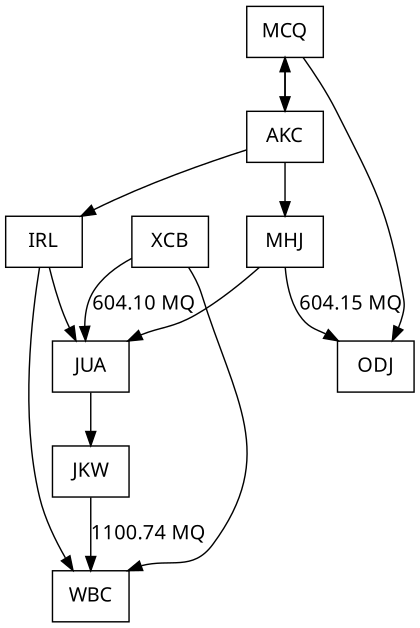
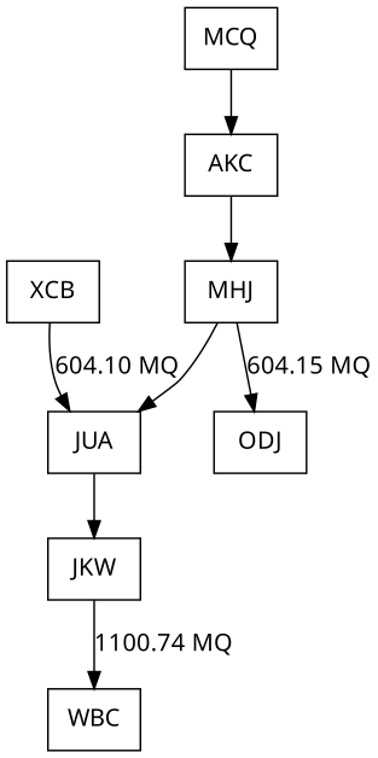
  digraph {
    fontname="Noto Sans"
    node [fontname="Noto Sans" shape=record]
    edge [fontname="Noto Sans" headport=f1]
-   n1 [label="<f1> IRL "]
    n2 [label="<f1> JUA "]
    n3 [label="<f1> WBC "]
    n4 [label="<f1> JKW "]
    n5 [label="<f1> ODJ "]
    n6 [label="<f1> XCB "]
    n7 [label="<f1> AKC "]
    n8 [label="<f1> MHJ "]
    n9 [label="<f1> MCQ "]
-   n1 -> n2
-   n1 -> n3
    n2 -> n4
    n4 -> n3 [label="1100.74 MQ"]
    n6 -> n2 [label="604.10 MQ"]
-   n6 -> n3
-   n7 -> n1
    n7 -> n8
-   n7 -> n9
    n8 -> n2
    n8 -> n5 [label="604.15 MQ"]
-   n9 -> n5
    n9 -> n7
  }
